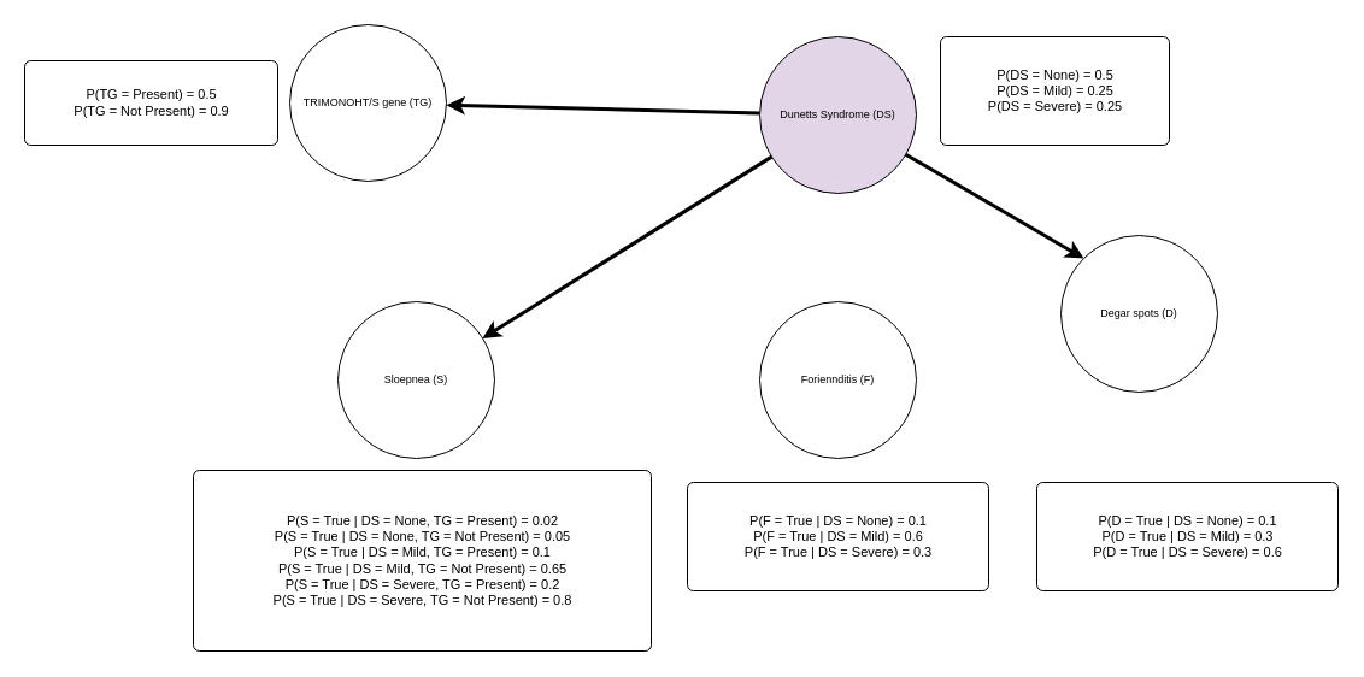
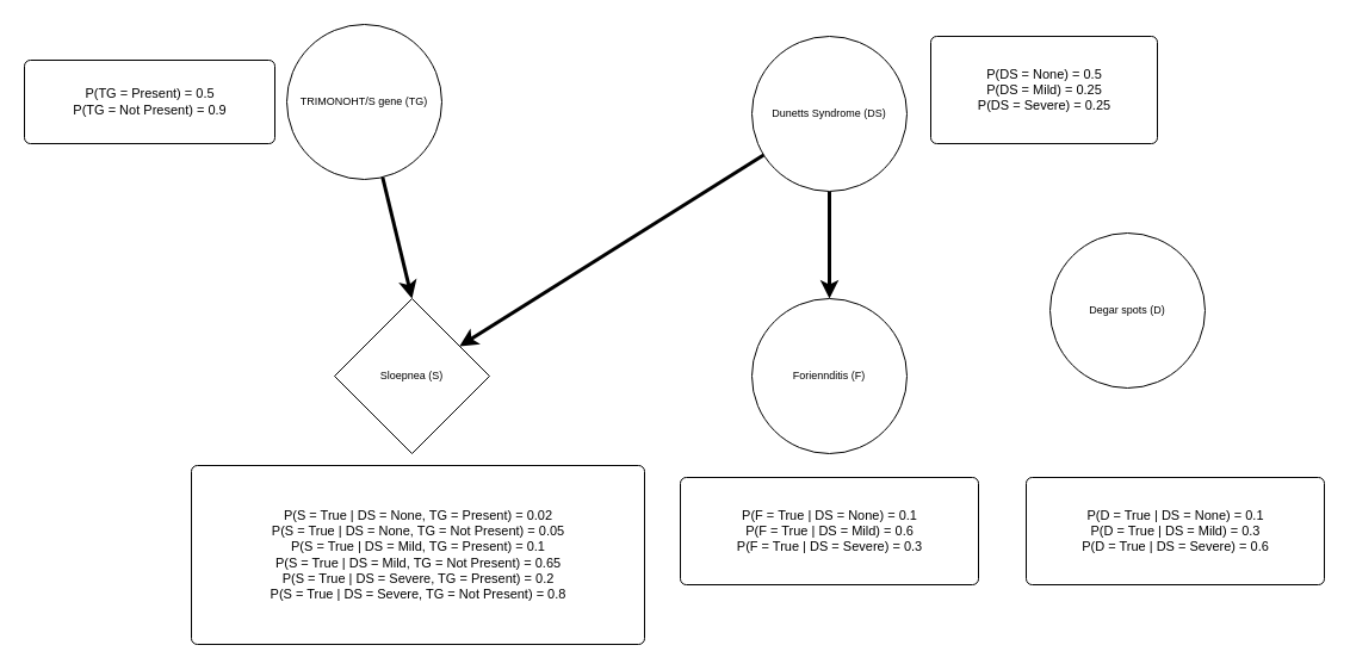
  <mxCell id="0" />
  <mxCell id="1" parent="0" />
- <mxCell id="2" style="rounded=0;orthogonalLoop=1;jettySize=auto;html=1;snapToPoint=0;fixDash=0;strokeWidth=3;jumpStyle=none;" edge="1" parent="1" source="5" target="9"><mxGeometry relative="1" as="geometry" /></mxCell>
+ <mxCell id="2" style="rounded=0;orthogonalLoop=1;jettySize=auto;html=1;snapToPoint=0;fixDash=0;strokeWidth=3;jumpStyle=none;" edge="1" parent="1" source="5" target="7"><mxGeometry relative="1" as="geometry" /></mxCell>
  <mxCell id="3" style="edgeStyle=none;rounded=0;jumpStyle=none;orthogonalLoop=1;jettySize=auto;html=1;strokeColor=default;strokeWidth=3;align=center;verticalAlign=middle;fontFamily=Helvetica;fontSize=11;fontColor=default;labelBackgroundColor=default;endArrow=classic;" edge="1" parent="1" source="5" target="6"><mxGeometry relative="1" as="geometry" /></mxCell>
- <mxCell id="4" style="edgeStyle=none;rounded=0;jumpStyle=none;orthogonalLoop=1;jettySize=auto;html=1;entryX=0;entryY=0;entryDx=0;entryDy=0;strokeColor=default;strokeWidth=3;align=center;verticalAlign=middle;fontFamily=Helvetica;fontSize=11;fontColor=default;labelBackgroundColor=default;endArrow=classic;" edge="1" parent="1" source="5" target="10"><mxGeometry relative="1" as="geometry" /></mxCell>
- <mxCell id="5" value="&lt;span style=&quot;font-size: 9px;&quot;&gt;Dunetts Syndrome (DS)&lt;/span&gt;" style="ellipse;whiteSpace=wrap;html=1;aspect=fixed;fontSize=9;rounded=1;labelBackgroundColor=none;snapToPoint=0;fixDash=0;fillColor=#e1d5e7;" vertex="1" parent="1"><mxGeometry x="630" y="30" width="130" height="130" as="geometry" /></mxCell>
- <mxCell id="6" value="&lt;span style=&quot;font-size: 9px;&quot;&gt;Sloepnea (S)&lt;/span&gt;" style="ellipse;whiteSpace=wrap;html=1;aspect=fixed;fontSize=9;rounded=1;labelBackgroundColor=none;snapToPoint=0;fixDash=0;" vertex="1" parent="1"><mxGeometry x="280" y="250" width="130" height="130" as="geometry" /></mxCell>
+ <mxCell id="5" value="&lt;span style=&quot;font-size: 9px;&quot;&gt;Dunetts Syndrome (DS)&lt;/span&gt;" style="ellipse;whiteSpace=wrap;html=1;aspect=fixed;fontSize=9;rounded=1;labelBackgroundColor=none;snapToPoint=0;fixDash=0;" vertex="1" parent="1"><mxGeometry x="630" y="30" width="130" height="130" as="geometry" /></mxCell>
+ <mxCell id="6" value="&lt;span style=&quot;font-size: 9px;&quot;&gt;Sloepnea (S)&lt;/span&gt;" style="rhombus;whiteSpace=wrap;html=1;aspect=fixed;fontSize=9;labelBackgroundColor=none;snapToPoint=0;fixDash=0;" vertex="1" parent="1"><mxGeometry x="280" y="250" width="130" height="130" as="geometry" /></mxCell>
  <mxCell id="7" value="&lt;span style=&quot;font-size: 9px;&quot;&gt;Foriennditis (F)&lt;/span&gt;" style="ellipse;whiteSpace=wrap;html=1;aspect=fixed;fontSize=9;rounded=1;labelBackgroundColor=none;snapToPoint=0;fixDash=0;" vertex="1" parent="1"><mxGeometry x="630" y="250" width="130" height="130" as="geometry" /></mxCell>
+ <mxCell id="8" style="edgeStyle=none;rounded=0;jumpStyle=none;orthogonalLoop=1;jettySize=auto;html=1;entryX=0.5;entryY=0;entryDx=0;entryDy=0;strokeColor=default;strokeWidth=3;align=center;verticalAlign=middle;fontFamily=Helvetica;fontSize=11;fontColor=default;labelBackgroundColor=default;endArrow=classic;" edge="1" parent="1" source="9" target="6"><mxGeometry relative="1" as="geometry" /></mxCell>
  <mxCell id="9" value="&lt;span style=&quot;font-size: 9px;&quot;&gt;TRIMONOHT/S gene (TG)&lt;/span&gt;" style="ellipse;whiteSpace=wrap;html=1;aspect=fixed;fontSize=9;rounded=1;labelBackgroundColor=none;snapToPoint=0;fixDash=0;" vertex="1" parent="1"><mxGeometry x="240" y="20" width="130" height="130" as="geometry" /></mxCell>
  <mxCell id="10" value="&lt;span style=&quot;font-size: 9px;&quot;&gt;Degar spots (D)&lt;/span&gt;" style="ellipse;whiteSpace=wrap;html=1;aspect=fixed;fontSize=9;rounded=1;labelBackgroundColor=none;snapToPoint=0;fixDash=0;" vertex="1" parent="1"><mxGeometry x="880" y="195" width="130" height="130" as="geometry" /></mxCell>
  <mxCell id="11" value="P(DS = None) = 0.5&lt;div&gt;P(DS = Mild) = 0.25&lt;/div&gt;&lt;div&gt;P(DS = Severe) = 0.25&lt;/div&gt;" style="html=1;shadow=0;dashed=0;shape=mxgraph.bootstrap.rrect;rSize=5;fillColor=#ffffff;strokeColor=#000000;fontFamily=Helvetica;fontSize=11;fontColor=default;labelBackgroundColor=default;" vertex="1" parent="1"><mxGeometry x="780" y="30" width="190" height="90" as="geometry" /></mxCell>
  <mxCell id="12" value="P(TG = Present) = 0.5&lt;br&gt;&lt;div&gt;P(TG = Not Present) = 0.9&lt;/div&gt;" style="html=1;shadow=0;dashed=0;shape=mxgraph.bootstrap.rrect;rSize=5;fillColor=#ffffff;strokeColor=#000000;fontFamily=Helvetica;fontSize=11;fontColor=default;labelBackgroundColor=default;" vertex="1" parent="1"><mxGeometry x="20" y="50" width="210" height="70" as="geometry" /></mxCell>
  <mxCell id="13" value="P(S = True | DS = None, TG = Present) = 0.02&lt;div&gt;&lt;div&gt;P(S = True | DS = None, TG = Not Present) = 0.05&lt;br&gt;&lt;/div&gt;&lt;/div&gt;&lt;div&gt;P(S = True | DS = Mild, TG = Present) = 0.1&lt;div&gt;P(S = True | DS = Mild, TG = Not Present) = 0.65&lt;/div&gt;&lt;/div&gt;&lt;div&gt;P(S = True | DS = Severe, TG = Present) = 0.2&lt;div&gt;P(S = True | DS = Severe, TG = Not Present) = 0.8&lt;/div&gt;&lt;/div&gt;" style="html=1;shadow=0;dashed=0;shape=mxgraph.bootstrap.rrect;rSize=5;fillColor=#ffffff;strokeColor=#000000;fontFamily=Helvetica;fontSize=11;fontColor=default;labelBackgroundColor=default;" vertex="1" parent="1"><mxGeometry x="160" y="390" width="380" height="150" as="geometry" /></mxCell>
  <mxCell id="14" value="P(F = True | DS = None) = 0.1&lt;div&gt;P(F = True | DS = Mild) = 0.6&lt;br&gt;&lt;/div&gt;&lt;div&gt;P(F = True | DS = Severe) = 0.3&lt;/div&gt;" style="html=1;shadow=0;dashed=0;shape=mxgraph.bootstrap.rrect;rSize=5;fillColor=#ffffff;strokeColor=#000000;fontFamily=Helvetica;fontSize=11;fontColor=default;labelBackgroundColor=default;" vertex="1" parent="1"><mxGeometry x="570" y="400" width="250" height="90" as="geometry" /></mxCell>
  <mxCell id="15" value="P(D = True | DS = None) = 0.1&lt;div&gt;P(D = True | DS = Mild) = 0.3&lt;br&gt;&lt;/div&gt;&lt;div&gt;P(D = True | DS = Severe) = 0.6&lt;/div&gt;" style="html=1;shadow=0;dashed=0;shape=mxgraph.bootstrap.rrect;rSize=5;fillColor=#ffffff;strokeColor=#000000;fontFamily=Helvetica;fontSize=11;fontColor=default;labelBackgroundColor=default;" vertex="1" parent="1"><mxGeometry x="860" y="400" width="250" height="90" as="geometry" /></mxCell>
